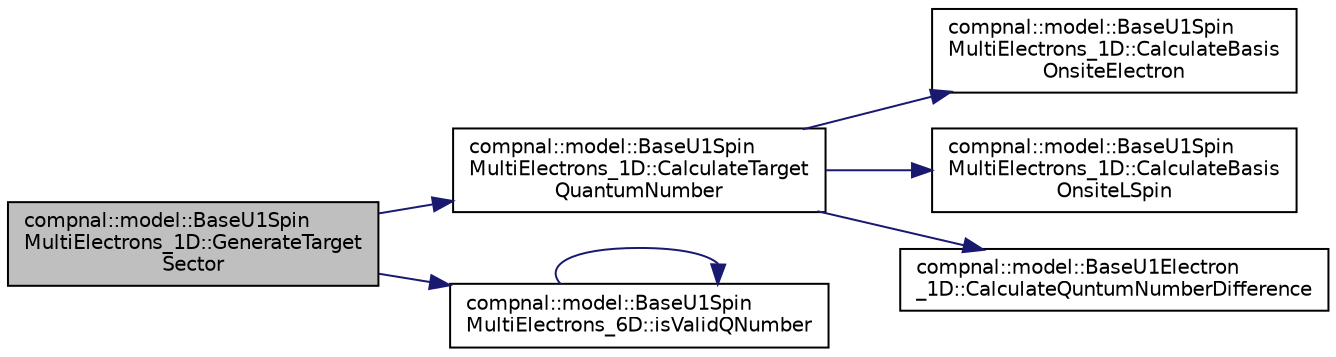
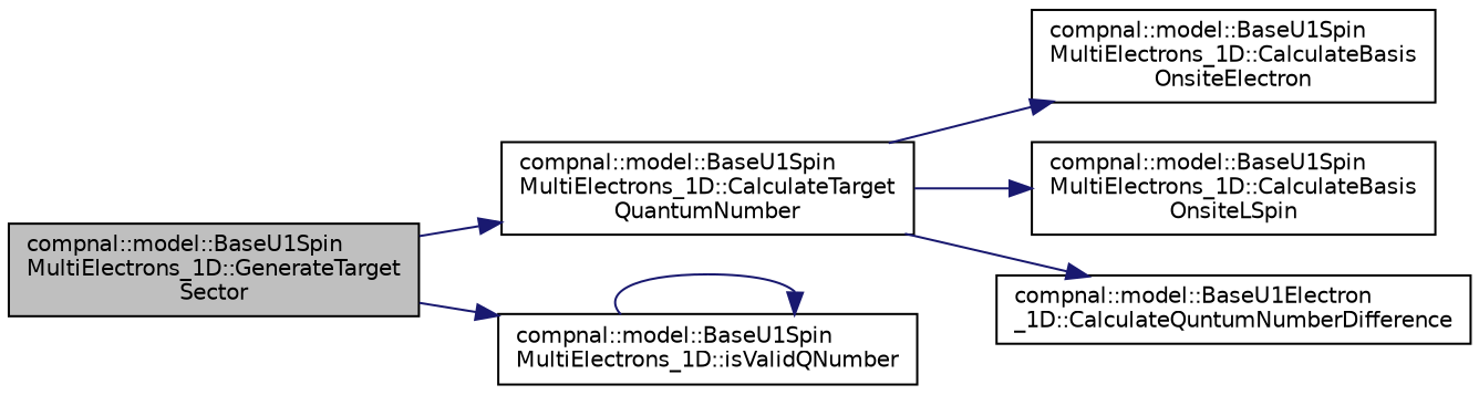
  digraph {
    rankdir=LR
    node [color=black fillcolor=white fontname=Helvetica fontsize=10 shape=record style=filled]
    edge [color=midnightblue fontname=Helvetica fontsize=10 labelfontname=Helvetica labelfontsize=10 style=solid]
    n1 [fillcolor=grey75 fontcolor=black height=0.2 label="compnal::model::BaseU1Spin\lMultiElectrons_1D::GenerateTarget\lSector" width=0.4]
    n2 [height=0.2 label="compnal::model::BaseU1Spin\lMultiElectrons_1D::CalculateTarget\lQuantumNumber" width=0.4]
-   n3 [height=0.2 label="compnal::model::BaseU1Spin\lMultiElectrons_6D::isValidQNumber" width=0.4]
+   n3 [height=0.2 label="compnal::model::BaseU1Spin\lMultiElectrons_1D::isValidQNumber" width=0.4]
    n4 [height=0.2 label="compnal::model::BaseU1Spin\lMultiElectrons_1D::CalculateBasis\lOnsiteElectron" width=0.4]
    n5 [height=0.2 label="compnal::model::BaseU1Spin\lMultiElectrons_1D::CalculateBasis\lOnsiteLSpin" width=0.4]
    n6 [height=0.2 label="compnal::model::BaseU1Electron\l_1D::CalculateQuntumNumberDifference" width=0.4]
    n1 -> n2
    n1 -> n3
    n2 -> n4
    n2 -> n5
    n2 -> n6
    n3 -> n3
  }
